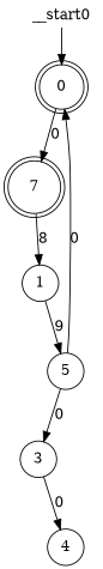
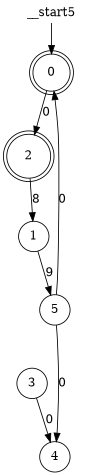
  digraph {
    node [shape=circle]
    n1 [label=0 shape=doublecircle]
-   n2 [label=7 shape=doublecircle]
+   n2 [label=2 shape=doublecircle]
    n3 [label=1]
    n4 [label=5]
    n5 [label=3]
    n6 [label=4]
-   __start0 [height=0 shape=none width=0]
+   __start0 [height=0 shape=none width=0 label=__start5]
    n1 -> n2 [label=0]
    n2 -> n3 [label=8]
    n3 -> n4 [label=9]
    n4 -> n1 [label=0]
-   n4 -> n5 [label=0]
+   n4 -> n6 [label=0]
    n5 -> n6 [label=0]
    __start0 -> n1
  }
